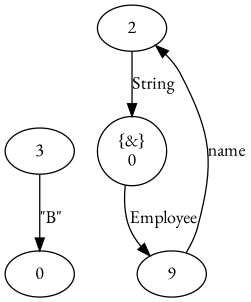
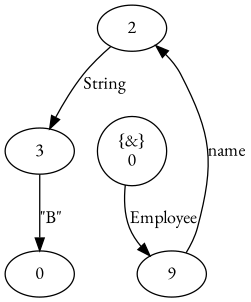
  digraph {
    fontcolor=black
    fontname="EB Garamond"
    fontsize=14
    node [fontcolor=black fontname="EB Garamond" fontsize=14 shape=ellipse style=solid]
    edge [fontcolor=black fontname="EB Garamond" fontsize=14 style=solid]
    n1 [label=0]
    3
    2
    n4 [label=9]
    0 [label="{&}\n\N"]
    3 -> n1 [label="\"B\""]
-   2 -> 0 [label=String]
+   2 -> 3 [label=String]
    n4 -> 2 [label=name]
    0 -> n4 [label=Employee]
  }
